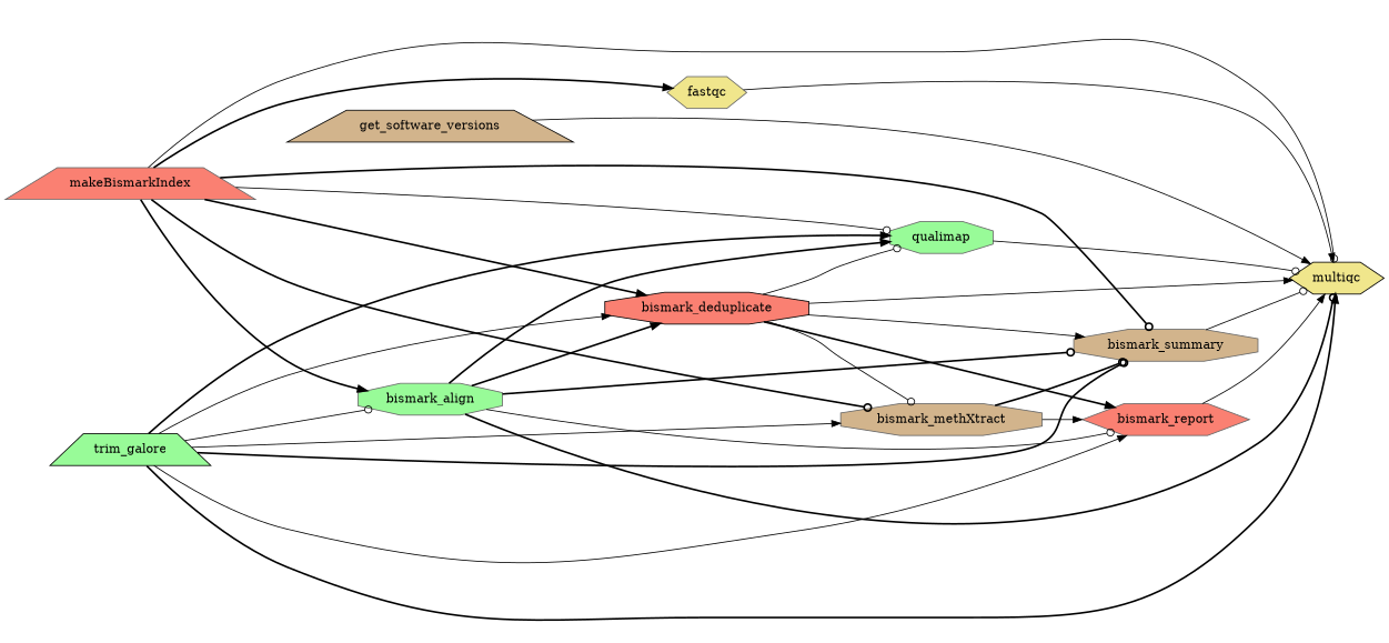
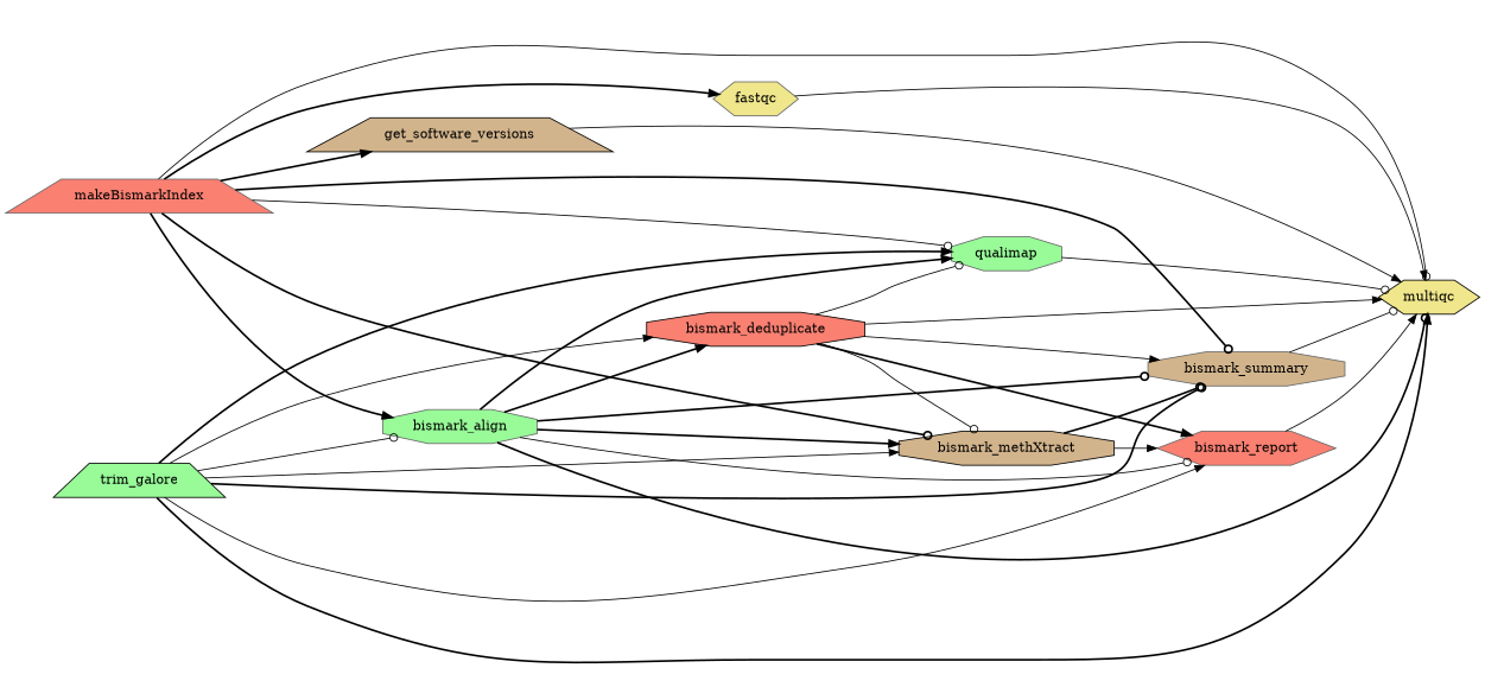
  strict digraph {
    rankdir=LR
    node [color=gray40 fillcolor=salmon shape=octagon style=filled]
    edge [arrowhead=normal style=solid]
    makeBismarkIndex [shape=trapezium]
    bismark_align [fillcolor=palegreen]
    bismark_deduplicate [color=black]
-   bismark_methXtract [fillcolor=tan]
+   bismark_methXtract [color=black fillcolor=tan]
    qualimap [fillcolor=palegreen]
    bismark_summary [fillcolor=tan]
    multiqc [color=black fillcolor=khaki shape=hexagon]
    fastqc [fillcolor=khaki shape=hexagon]
    bismark_report [shape=hexagon]
    trim_galore [color=black fillcolor=palegreen shape=trapezium]
    get_software_versions [color=black fillcolor=tan shape=trapezium]
    makeBismarkIndex -> bismark_align [style=bold]
-   makeBismarkIndex -> bismark_deduplicate [style=bold]
+   makeBismarkIndex -> get_software_versions [style=bold]
    makeBismarkIndex -> bismark_methXtract [arrowhead=odot style=bold]
    makeBismarkIndex -> qualimap [arrowhead=odot]
    makeBismarkIndex -> bismark_summary [arrowhead=odot style=bold]
    makeBismarkIndex -> multiqc [arrowhead=odot]
    makeBismarkIndex -> fastqc [style=bold]
    bismark_align -> bismark_deduplicate [style=bold]
+   bismark_align -> bismark_methXtract [style=bold]
    bismark_align -> qualimap [style=bold]
    bismark_align -> bismark_summary [arrowhead=odot style=bold]
    bismark_align -> multiqc [arrowhead=odot style=bold]
    bismark_align -> bismark_report [arrowhead=odot]
    bismark_deduplicate -> bismark_methXtract [arrowhead=odot]
    bismark_deduplicate -> qualimap [arrowhead=odot]
    bismark_deduplicate -> bismark_summary
    bismark_deduplicate -> multiqc
    bismark_deduplicate -> bismark_report [style=bold]
    bismark_methXtract -> bismark_summary [arrowhead=odot style=bold]
    bismark_methXtract -> bismark_report
    qualimap -> multiqc [arrowhead=odot]
    bismark_summary -> multiqc [arrowhead=odot]
    fastqc -> multiqc
    bismark_report -> multiqc
    trim_galore -> bismark_align [arrowhead=odot]
    trim_galore -> bismark_deduplicate
    trim_galore -> bismark_methXtract
    trim_galore -> qualimap [style=bold]
    trim_galore -> bismark_summary [arrowhead=odot style=bold]
    trim_galore -> multiqc [style=bold]
    trim_galore -> bismark_report
    get_software_versions -> multiqc
  }
